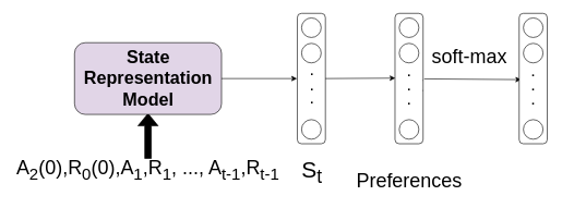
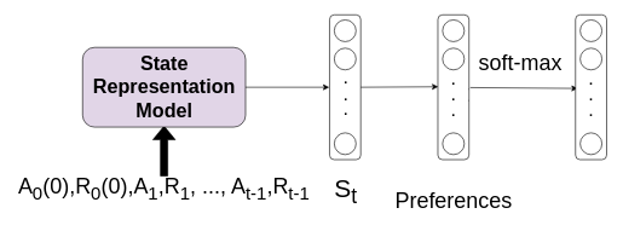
  <mxCell id="0" />
  <mxCell id="1" parent="0" />
- <mxCell id="2" value="&lt;font style=&quot;font-size: 30px&quot;&gt;&lt;font style=&quot;font-size: 30px&quot;&gt;A&lt;sub&gt;2&lt;/sub&gt;(0),R&lt;sub&gt;0&lt;/sub&gt;(0),A&lt;sub&gt;1&lt;/sub&gt;,R&lt;sub&gt;1&lt;/sub&gt;, ..., A&lt;/font&gt;&lt;font style=&quot;font-size: 30px&quot;&gt;&lt;sub&gt;t-1&lt;/sub&gt;,R&lt;sub&gt;t-1&lt;/sub&gt;&lt;/font&gt;&lt;/font&gt;" style="text;html=1;strokeColor=none;fillColor=none;align=center;verticalAlign=middle;whiteSpace=wrap;rounded=0;" vertex="1" parent="1"><mxGeometry x="20" y="245" width="410" height="30" as="geometry" /></mxCell>
+ <mxCell id="2" value="&lt;font style=&quot;font-size: 30px&quot;&gt;&lt;font style=&quot;font-size: 30px&quot;&gt;A&lt;sub&gt;0&lt;/sub&gt;(0),R&lt;sub&gt;0&lt;/sub&gt;(0),A&lt;sub&gt;1&lt;/sub&gt;,R&lt;sub&gt;1&lt;/sub&gt;, ..., A&lt;/font&gt;&lt;font style=&quot;font-size: 30px&quot;&gt;&lt;sub&gt;t-1&lt;/sub&gt;,R&lt;sub&gt;t-1&lt;/sub&gt;&lt;/font&gt;&lt;/font&gt;" style="text;html=1;strokeColor=none;fillColor=none;align=center;verticalAlign=middle;whiteSpace=wrap;rounded=0;" vertex="1" parent="1"><mxGeometry x="20" y="245" width="410" height="30" as="geometry" /></mxCell>
  <mxCell id="3" value="&lt;font style=&quot;font-size: 35px&quot;&gt;S&lt;sub&gt;t&lt;/sub&gt;&lt;/font&gt;" style="text;html=1;strokeColor=none;fillColor=none;align=center;verticalAlign=middle;whiteSpace=wrap;rounded=0;" vertex="1" parent="1"><mxGeometry x="445.5" y="240" width="60" height="47" as="geometry" /></mxCell>
  <mxCell id="4" value="&lt;font style=&quot;font-size: 40px&quot;&gt;S&lt;sub&gt;t&lt;/sub&gt;&lt;/font&gt;" style="text;html=1;strokeColor=none;fillColor=none;align=center;verticalAlign=middle;whiteSpace=wrap;rounded=0;" vertex="1" parent="1"><mxGeometry x="599" y="96.5" width="60" height="47" as="geometry" /></mxCell>
  <mxCell id="5" value="" style="shape=flexArrow;endArrow=classic;html=1;exitX=0.5;exitY=0;exitDx=0;exitDy=0;fillColor=#000000;" edge="1" parent="1"><mxGeometry width="50" height="50" relative="1" as="geometry"><mxPoint x="225" y="243" as="sourcePoint" /><mxPoint x="225" y="173" as="targetPoint" /></mxGeometry></mxCell>
  <mxCell id="6" value="&lt;font style=&quot;font-size: 27px&quot;&gt;&lt;b&gt;State Representation Model&lt;/b&gt;&lt;/font&gt;" style="rounded=1;whiteSpace=wrap;html=1;fillColor=#e1d5e7;" vertex="1" parent="1"><mxGeometry x="112.5" y="65" width="225" height="110" as="geometry" /></mxCell>
  <mxCell id="7" value="" style="rounded=1;whiteSpace=wrap;html=1;direction=south;" vertex="1" parent="1"><mxGeometry x="603" y="20" width="43" height="200" as="geometry" /></mxCell>
  <mxCell id="8" value="" style="ellipse;whiteSpace=wrap;html=1;aspect=fixed;" vertex="1" parent="1"><mxGeometry x="609.5" y="27" width="30" height="30" as="geometry" /></mxCell>
  <mxCell id="9" value="" style="ellipse;whiteSpace=wrap;html=1;aspect=fixed;" vertex="1" parent="1"><mxGeometry x="609.5" y="66" width="30" height="30" as="geometry" /></mxCell>
  <mxCell id="10" value="" style="ellipse;whiteSpace=wrap;html=1;aspect=fixed;" vertex="1" parent="1"><mxGeometry x="609.5" y="183" width="30" height="30" as="geometry" /></mxCell>
  <mxCell id="11" value="&lt;font style=&quot;font-size: 18px&quot;&gt;&lt;b&gt;.&lt;br&gt;.&lt;br&gt;.&lt;/b&gt;&lt;/font&gt;&lt;br&gt;" style="text;html=1;strokeColor=none;fillColor=none;align=center;verticalAlign=middle;whiteSpace=wrap;rounded=0;" vertex="1" parent="1"><mxGeometry x="605" y="123" width="40" height="20" as="geometry" /></mxCell>
  <mxCell id="12" value="&lt;font style=&quot;font-size: 30px&quot;&gt;Preferences&lt;/font&gt;" style="text;html=1;strokeColor=none;fillColor=none;align=center;verticalAlign=middle;whiteSpace=wrap;rounded=0;" vertex="1" parent="1"><mxGeometry x="534.5" y="255" width="180" height="42" as="geometry" /></mxCell>
  <mxCell id="13" value="" style="endArrow=classic;html=1;fillColor=#000000;exitX=1.066;exitY=-0.127;exitDx=0;exitDy=0;exitPerimeter=0;entryX=0.025;entryY=-0.069;entryDx=0;entryDy=0;entryPerimeter=0;" edge="1" parent="1" source="11" target="19"><mxGeometry width="50" height="50" relative="1" as="geometry"><mxPoint x="89" y="512" as="sourcePoint" /><mxPoint x="726" y="162" as="targetPoint" /></mxGeometry></mxCell>
  <mxCell id="14" value="&lt;font style=&quot;font-size: 30px&quot;&gt;soft-max&lt;/font&gt;" style="text;html=1;strokeColor=none;fillColor=none;align=center;verticalAlign=middle;whiteSpace=wrap;rounded=0;" vertex="1" parent="1"><mxGeometry x="647" y="81" width="140" height="10" as="geometry" /></mxCell>
  <mxCell id="15" value="" style="rounded=1;whiteSpace=wrap;html=1;direction=south;" vertex="1" parent="1"><mxGeometry x="793" y="20" width="43" height="200" as="geometry" /></mxCell>
  <mxCell id="16" value="" style="ellipse;whiteSpace=wrap;html=1;aspect=fixed;" vertex="1" parent="1"><mxGeometry x="799.5" y="27" width="30" height="30" as="geometry" /></mxCell>
  <mxCell id="17" value="" style="ellipse;whiteSpace=wrap;html=1;aspect=fixed;" vertex="1" parent="1"><mxGeometry x="799.5" y="66" width="30" height="30" as="geometry" /></mxCell>
  <mxCell id="18" value="" style="ellipse;whiteSpace=wrap;html=1;aspect=fixed;" vertex="1" parent="1"><mxGeometry x="799.5" y="183" width="30" height="30" as="geometry" /></mxCell>
  <mxCell id="19" value="&lt;font style=&quot;font-size: 18px&quot;&gt;&lt;b&gt;.&lt;br&gt;.&lt;br&gt;.&lt;/b&gt;&lt;/font&gt;&lt;br&gt;" style="text;html=1;strokeColor=none;fillColor=none;align=center;verticalAlign=middle;whiteSpace=wrap;rounded=0;" vertex="1" parent="1"><mxGeometry x="795" y="123" width="40" height="20" as="geometry" /></mxCell>
  <mxCell id="20" value="" style="endArrow=classic;html=1;fillColor=#000000;exitX=1;exitY=0.5;exitDx=0;exitDy=0;entryX=0.5;entryY=1;entryDx=0;entryDy=0;" edge="1" parent="1" source="6"><mxGeometry width="50" height="50" relative="1" as="geometry"><mxPoint x="30" y="362" as="sourcePoint" /><mxPoint x="453" y="120" as="targetPoint" /></mxGeometry></mxCell>
  <mxCell id="21" value="" style="endArrow=classic;html=1;fillColor=#000000;exitX=0.5;exitY=0;exitDx=0;exitDy=0;entryX=-0.038;entryY=-0.184;entryDx=0;entryDy=0;entryPerimeter=0;" edge="1" parent="1" target="11"><mxGeometry width="50" height="50" relative="1" as="geometry"><mxPoint x="496" y="120" as="sourcePoint" /><mxPoint x="576" y="120" as="targetPoint" /></mxGeometry></mxCell>
  <mxCell id="22" value="" style="rounded=1;whiteSpace=wrap;html=1;direction=south;" vertex="1" parent="1"><mxGeometry x="453.5" y="20" width="43" height="200" as="geometry" /></mxCell>
  <mxCell id="23" value="" style="ellipse;whiteSpace=wrap;html=1;aspect=fixed;" vertex="1" parent="1"><mxGeometry x="460" y="27" width="30" height="30" as="geometry" /></mxCell>
  <mxCell id="24" value="" style="ellipse;whiteSpace=wrap;html=1;aspect=fixed;" vertex="1" parent="1"><mxGeometry x="460" y="66" width="30" height="30" as="geometry" /></mxCell>
  <mxCell id="25" value="" style="ellipse;whiteSpace=wrap;html=1;aspect=fixed;" vertex="1" parent="1"><mxGeometry x="460" y="183" width="30" height="30" as="geometry" /></mxCell>
  <mxCell id="26" value="&lt;font style=&quot;font-size: 18px&quot;&gt;&lt;b&gt;.&lt;br&gt;.&lt;br&gt;.&lt;/b&gt;&lt;/font&gt;&lt;br&gt;" style="text;html=1;strokeColor=none;fillColor=none;align=center;verticalAlign=middle;whiteSpace=wrap;rounded=0;" vertex="1" parent="1"><mxGeometry x="455.5" y="123" width="40" height="17" as="geometry" /></mxCell>
